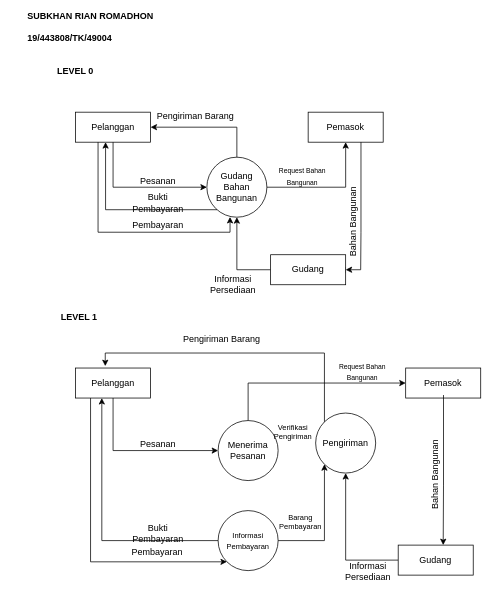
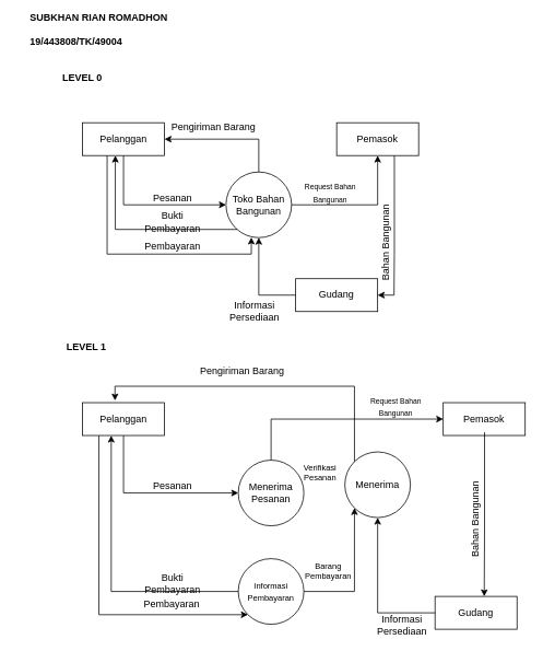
  <mxCell id="0" />
  <mxCell id="1" parent="0" />
  <mxCell id="2" value="" style="group" vertex="1" connectable="0" parent="1"><mxGeometry x="275" y="209" width="80" height="80" as="geometry" /></mxCell>
  <mxCell id="3" value="" style="ellipse;whiteSpace=wrap;html=1;aspect=fixed;" vertex="1" parent="2"><mxGeometry width="80" height="80" as="geometry" /></mxCell>
- <mxCell id="4" value="Gudang Bahan Bangunan " style="text;html=1;strokeColor=none;fillColor=none;align=center;verticalAlign=middle;whiteSpace=wrap;rounded=0;" vertex="1" parent="2"><mxGeometry y="20" width="80" height="40" as="geometry" /></mxCell>
+ <mxCell id="4" value="Toko Bahan Bangunan " style="text;html=1;strokeColor=none;fillColor=none;align=center;verticalAlign=middle;whiteSpace=wrap;rounded=0;" vertex="1" parent="2"><mxGeometry y="20" width="80" height="40" as="geometry" /></mxCell>
  <mxCell id="5" value="&lt;b&gt;LEVEL 0&lt;/b&gt;" style="text;html=1;strokeColor=none;fillColor=none;align=center;verticalAlign=middle;whiteSpace=wrap;rounded=0;" vertex="1" parent="1"><mxGeometry x="70" y="80" width="60" height="30" as="geometry" /></mxCell>
  <mxCell id="6" value="" style="group" vertex="1" connectable="0" parent="1"><mxGeometry x="410" y="149" width="100" height="40" as="geometry" /></mxCell>
  <mxCell id="7" value="" style="rounded=0;whiteSpace=wrap;html=1;" vertex="1" parent="6"><mxGeometry width="100" height="40" as="geometry" /></mxCell>
  <mxCell id="8" value="Pemasok" style="text;html=1;strokeColor=none;fillColor=none;align=center;verticalAlign=middle;whiteSpace=wrap;rounded=0;" vertex="1" parent="6"><mxGeometry x="20" y="5" width="60" height="30" as="geometry" /></mxCell>
  <mxCell id="9" value="" style="group" vertex="1" connectable="0" parent="1"><mxGeometry x="100" y="149" width="100" height="40" as="geometry" /></mxCell>
  <mxCell id="10" value="" style="rounded=0;whiteSpace=wrap;html=1;" vertex="1" parent="9"><mxGeometry width="100" height="40" as="geometry" /></mxCell>
  <mxCell id="11" value="Pelanggan" style="text;html=1;strokeColor=none;fillColor=none;align=center;verticalAlign=middle;whiteSpace=wrap;rounded=0;" vertex="1" parent="9"><mxGeometry x="20" y="5" width="60" height="30" as="geometry" /></mxCell>
  <mxCell id="12" value="&lt;div&gt;&lt;b&gt;SUBKHAN RIAN ROMADHON&lt;br&gt;&lt;/b&gt;&lt;/div&gt;&lt;div&gt;&lt;br&gt;&lt;/div&gt;&lt;div align=&quot;left&quot;&gt;&lt;b&gt;19/443808/TK/49004&lt;/b&gt;&lt;br&gt;&lt;/div&gt;" style="text;html=1;strokeColor=none;fillColor=none;align=center;verticalAlign=middle;whiteSpace=wrap;rounded=0;" vertex="1" parent="1"><mxGeometry x="20" y="20" width="200" height="30" as="geometry" /></mxCell>
  <mxCell id="13" style="edgeStyle=orthogonalEdgeStyle;rounded=0;orthogonalLoop=1;jettySize=auto;html=1;entryX=0;entryY=0.5;entryDx=0;entryDy=0;" edge="1" parent="1" target="4"><mxGeometry relative="1" as="geometry"><mxPoint x="150" y="189" as="sourcePoint" /><Array as="points"><mxPoint x="150" y="249" /></Array></mxGeometry></mxCell>
  <mxCell id="14" value="Pesanan" style="text;html=1;strokeColor=none;fillColor=none;align=center;verticalAlign=middle;whiteSpace=wrap;rounded=0;" vertex="1" parent="1"><mxGeometry x="180" y="226" width="60" height="30" as="geometry" /></mxCell>
  <mxCell id="15" style="edgeStyle=orthogonalEdgeStyle;rounded=0;orthogonalLoop=1;jettySize=auto;html=1;" edge="1" parent="1" source="3" target="10"><mxGeometry relative="1" as="geometry"><Array as="points"><mxPoint x="140" y="279" /></Array></mxGeometry></mxCell>
  <mxCell id="16" value="Bukti Pembayaran" style="text;html=1;strokeColor=none;fillColor=none;align=center;verticalAlign=middle;whiteSpace=wrap;rounded=0;" vertex="1" parent="1"><mxGeometry x="160" y="255" width="100" height="30" as="geometry" /></mxCell>
  <mxCell id="17" style="edgeStyle=orthogonalEdgeStyle;rounded=0;orthogonalLoop=1;jettySize=auto;html=1;entryX=0.386;entryY=0.996;entryDx=0;entryDy=0;entryPerimeter=0;" edge="1" parent="1" source="10" target="3"><mxGeometry relative="1" as="geometry"><Array as="points"><mxPoint x="130" y="309" /><mxPoint x="306" y="309" /></Array></mxGeometry></mxCell>
  <mxCell id="18" value="Pembayaran" style="text;html=1;strokeColor=none;fillColor=none;align=center;verticalAlign=middle;whiteSpace=wrap;rounded=0;" vertex="1" parent="1"><mxGeometry x="160" y="285" width="100" height="30" as="geometry" /></mxCell>
  <mxCell id="19" style="edgeStyle=orthogonalEdgeStyle;rounded=0;orthogonalLoop=1;jettySize=auto;html=1;entryX=1;entryY=0.5;entryDx=0;entryDy=0;" edge="1" parent="1" source="3" target="10"><mxGeometry relative="1" as="geometry"><Array as="points"><mxPoint x="315" y="169" /></Array></mxGeometry></mxCell>
  <mxCell id="20" value="Pengiriman Barang" style="text;html=1;strokeColor=none;fillColor=none;align=center;verticalAlign=middle;whiteSpace=wrap;rounded=0;" vertex="1" parent="1"><mxGeometry x="200" y="139" width="120" height="30" as="geometry" /></mxCell>
  <mxCell id="21" style="edgeStyle=orthogonalEdgeStyle;rounded=0;orthogonalLoop=1;jettySize=auto;html=1;" edge="1" parent="1" source="4"><mxGeometry relative="1" as="geometry"><mxPoint x="460" y="189" as="targetPoint" /><Array as="points"><mxPoint x="460" y="249" /><mxPoint x="460" y="189" /></Array></mxGeometry></mxCell>
  <mxCell id="22" value="&lt;div&gt;&lt;font style=&quot;font-size: 9px&quot;&gt;Request Bahan &lt;br&gt;&lt;/font&gt;&lt;/div&gt;&lt;div&gt;&lt;font style=&quot;font-size: 9px&quot;&gt;Bangunan&lt;/font&gt;&lt;/div&gt;" style="text;html=1;strokeColor=none;fillColor=none;align=center;verticalAlign=middle;whiteSpace=wrap;rounded=0;" vertex="1" parent="1"><mxGeometry x="340" y="219" width="125" height="30" as="geometry" /></mxCell>
  <mxCell id="23" style="edgeStyle=orthogonalEdgeStyle;rounded=0;orthogonalLoop=1;jettySize=auto;html=1;fontSize=11;entryX=1;entryY=0.5;entryDx=0;entryDy=0;exitX=0.704;exitY=1;exitDx=0;exitDy=0;exitPerimeter=0;" edge="1" parent="1" source="7" target="28"><mxGeometry relative="1" as="geometry"><mxPoint x="480" y="199" as="sourcePoint" /><mxPoint x="330" y="289" as="targetPoint" /><Array as="points"><mxPoint x="480" y="309" /><mxPoint x="480" y="359" /></Array></mxGeometry></mxCell>
  <mxCell id="24" value="Bahan Bangunan " style="text;html=1;strokeColor=none;fillColor=none;align=center;verticalAlign=middle;whiteSpace=wrap;rounded=0;rotation=-90;" vertex="1" parent="1"><mxGeometry x="420" y="285" width="100" height="20" as="geometry" /></mxCell>
  <mxCell id="25" value="" style="group" vertex="1" connectable="0" parent="1"><mxGeometry x="390" y="339" width="100" height="40" as="geometry" /></mxCell>
  <mxCell id="26" value="Gudang" style="text;html=1;strokeColor=none;fillColor=none;align=center;verticalAlign=middle;whiteSpace=wrap;rounded=0;" vertex="1" parent="25"><mxGeometry x="20" y="5" width="60" height="30" as="geometry" /></mxCell>
  <mxCell id="27" style="edgeStyle=orthogonalEdgeStyle;rounded=0;orthogonalLoop=1;jettySize=auto;html=1;entryX=0.5;entryY=1;entryDx=0;entryDy=0;fontSize=9;" edge="1" parent="1" source="28" target="3"><mxGeometry relative="1" as="geometry" /></mxCell>
  <mxCell id="28" value="Gudang" style="rounded=0;whiteSpace=wrap;html=1;" vertex="1" parent="1"><mxGeometry x="360" y="339" width="100" height="40" as="geometry" /></mxCell>
  <mxCell id="29" value="Informasi Persediaan" style="text;html=1;strokeColor=none;fillColor=none;align=center;verticalAlign=middle;whiteSpace=wrap;rounded=0;rotation=0;" vertex="1" parent="1"><mxGeometry x="260" y="369" width="100" height="20" as="geometry" /></mxCell>
  <mxCell id="30" value="&lt;b&gt;LEVEL 1&lt;br&gt;&lt;/b&gt;" style="text;html=1;strokeColor=none;fillColor=none;align=center;verticalAlign=middle;whiteSpace=wrap;rounded=0;" vertex="1" parent="1"><mxGeometry x="75" y="407" width="60" height="30" as="geometry" /></mxCell>
  <mxCell id="31" value="" style="group" vertex="1" connectable="0" parent="1"><mxGeometry x="290" y="560" width="80" height="80" as="geometry" /></mxCell>
  <mxCell id="32" value="" style="ellipse;whiteSpace=wrap;html=1;aspect=fixed;" vertex="1" parent="31"><mxGeometry width="80" height="80" as="geometry" /></mxCell>
  <mxCell id="33" value="Menerima Pesanan" style="text;html=1;strokeColor=none;fillColor=none;align=center;verticalAlign=middle;whiteSpace=wrap;rounded=0;" vertex="1" parent="31"><mxGeometry y="20" width="80" height="40" as="geometry" /></mxCell>
  <mxCell id="34" value="" style="group" vertex="1" connectable="0" parent="1"><mxGeometry x="100" y="490" width="100" height="40" as="geometry" /></mxCell>
  <mxCell id="35" value="" style="rounded=0;whiteSpace=wrap;html=1;" vertex="1" parent="34"><mxGeometry width="100" height="40" as="geometry" /></mxCell>
  <mxCell id="36" value="Pelanggan" style="text;html=1;strokeColor=none;fillColor=none;align=center;verticalAlign=middle;whiteSpace=wrap;rounded=0;" vertex="1" parent="34"><mxGeometry x="20" y="5" width="60" height="30" as="geometry" /></mxCell>
  <mxCell id="37" style="edgeStyle=orthogonalEdgeStyle;rounded=0;orthogonalLoop=1;jettySize=auto;html=1;entryX=0;entryY=0.5;entryDx=0;entryDy=0;exitX=0.5;exitY=1;exitDx=0;exitDy=0;" edge="1" parent="1" source="35" target="33"><mxGeometry relative="1" as="geometry"><mxPoint x="57.5" y="540" as="sourcePoint" /><mxPoint x="182.5" y="600" as="targetPoint" /><Array as="points"><mxPoint x="150" y="600" /></Array></mxGeometry></mxCell>
  <mxCell id="38" value="Pesanan" style="text;html=1;strokeColor=none;fillColor=none;align=center;verticalAlign=middle;whiteSpace=wrap;rounded=0;" vertex="1" parent="1"><mxGeometry x="180" y="577" width="60" height="30" as="geometry" /></mxCell>
  <mxCell id="39" value="" style="group" vertex="1" connectable="0" parent="1"><mxGeometry x="250" y="670" width="80" height="80" as="geometry" /></mxCell>
  <mxCell id="40" value="" style="group" vertex="1" connectable="0" parent="39"><mxGeometry x="40" y="10" width="80" height="80" as="geometry" /></mxCell>
  <mxCell id="41" value="" style="ellipse;whiteSpace=wrap;html=1;aspect=fixed;" vertex="1" parent="40"><mxGeometry width="80" height="80" as="geometry" /></mxCell>
  <mxCell id="42" value="&lt;font style=&quot;font-size: 10px&quot;&gt;Informasi Pembayaran&lt;/font&gt;" style="text;html=1;strokeColor=none;fillColor=none;align=center;verticalAlign=middle;whiteSpace=wrap;rounded=0;" vertex="1" parent="40"><mxGeometry y="20" width="80" height="40" as="geometry" /></mxCell>
  <mxCell id="43" style="edgeStyle=orthogonalEdgeStyle;rounded=0;orthogonalLoop=1;jettySize=auto;html=1;" edge="1" parent="1"><mxGeometry relative="1" as="geometry"><mxPoint x="290" y="720" as="sourcePoint" /><mxPoint x="135" y="530" as="targetPoint" /><Array as="points"><mxPoint x="135" y="720" /></Array></mxGeometry></mxCell>
  <mxCell id="44" value="Bukti Pembayaran" style="text;html=1;strokeColor=none;fillColor=none;align=center;verticalAlign=middle;whiteSpace=wrap;rounded=0;" vertex="1" parent="1"><mxGeometry x="160" y="696" width="100" height="30" as="geometry" /></mxCell>
  <mxCell id="45" style="edgeStyle=orthogonalEdgeStyle;rounded=0;orthogonalLoop=1;jettySize=auto;html=1;entryX=0;entryY=1;entryDx=0;entryDy=0;fontSize=10;" edge="1" parent="1" source="35" target="41"><mxGeometry relative="1" as="geometry"><Array as="points"><mxPoint x="120" y="748" /></Array></mxGeometry></mxCell>
  <mxCell id="46" value="Pembayaran" style="text;html=1;strokeColor=none;fillColor=none;align=center;verticalAlign=middle;whiteSpace=wrap;rounded=0;" vertex="1" parent="1"><mxGeometry x="159" y="721" width="100" height="30" as="geometry" /></mxCell>
  <mxCell id="47" value="" style="group" vertex="1" connectable="0" parent="1"><mxGeometry x="420" y="550" width="80" height="80" as="geometry" /></mxCell>
  <mxCell id="48" value="" style="ellipse;whiteSpace=wrap;html=1;aspect=fixed;" vertex="1" parent="47"><mxGeometry width="80" height="80" as="geometry" /></mxCell>
- <mxCell id="49" value="Pengiriman" style="text;html=1;strokeColor=none;fillColor=none;align=center;verticalAlign=middle;whiteSpace=wrap;rounded=0;" vertex="1" parent="47"><mxGeometry y="20" width="80" height="40" as="geometry" /></mxCell>
+ <mxCell id="49" value="Menerima" style="text;html=1;strokeColor=none;fillColor=none;align=center;verticalAlign=middle;whiteSpace=wrap;rounded=0;" vertex="1" parent="47"><mxGeometry y="20" width="80" height="40" as="geometry" /></mxCell>
  <mxCell id="50" value="" style="group" vertex="1" connectable="0" parent="1"><mxGeometry x="540" y="490" width="100" height="40" as="geometry" /></mxCell>
  <mxCell id="51" value="" style="rounded=0;whiteSpace=wrap;html=1;" vertex="1" parent="50"><mxGeometry width="100" height="40" as="geometry" /></mxCell>
  <mxCell id="52" value="Pemasok" style="text;html=1;strokeColor=none;fillColor=none;align=center;verticalAlign=middle;whiteSpace=wrap;rounded=0;" vertex="1" parent="50"><mxGeometry x="20" y="5" width="60" height="30" as="geometry" /></mxCell>
  <mxCell id="53" style="edgeStyle=orthogonalEdgeStyle;rounded=0;orthogonalLoop=1;jettySize=auto;html=1;entryX=0.5;entryY=1;entryDx=0;entryDy=0;fontSize=10;" edge="1" parent="1" source="54" target="48"><mxGeometry relative="1" as="geometry" /></mxCell>
  <mxCell id="54" value="Gudang" style="rounded=0;whiteSpace=wrap;html=1;" vertex="1" parent="1"><mxGeometry x="530" y="726" width="100" height="40" as="geometry" /></mxCell>
  <mxCell id="55" value="Informasi Persediaan" style="text;html=1;strokeColor=none;fillColor=none;align=center;verticalAlign=middle;whiteSpace=wrap;rounded=0;rotation=0;" vertex="1" parent="1"><mxGeometry x="440" y="751" width="100" height="20" as="geometry" /></mxCell>
  <mxCell id="56" style="edgeStyle=orthogonalEdgeStyle;rounded=0;orthogonalLoop=1;jettySize=auto;html=1;fontSize=11;exitX=0.704;exitY=1;exitDx=0;exitDy=0;exitPerimeter=0;" edge="1" parent="1"><mxGeometry relative="1" as="geometry"><mxPoint x="590.4" y="526" as="sourcePoint" /><mxPoint x="590" y="726" as="targetPoint" /><Array as="points"><mxPoint x="590" y="646" /><mxPoint x="590" y="726" /></Array></mxGeometry></mxCell>
  <mxCell id="57" value="Bahan Bangunan " style="text;html=1;strokeColor=none;fillColor=none;align=center;verticalAlign=middle;whiteSpace=wrap;rounded=0;rotation=-90;" vertex="1" parent="1"><mxGeometry x="530" y="622" width="100" height="20" as="geometry" /></mxCell>
  <mxCell id="58" style="edgeStyle=orthogonalEdgeStyle;rounded=0;orthogonalLoop=1;jettySize=auto;html=1;entryX=0;entryY=0.5;entryDx=0;entryDy=0;exitX=0.5;exitY=0;exitDx=0;exitDy=0;" edge="1" parent="1" source="32" target="51"><mxGeometry relative="1" as="geometry"><mxPoint x="450" y="469.97" as="targetPoint" /><mxPoint x="345" y="530" as="sourcePoint" /><Array as="points"><mxPoint x="330" y="510" /></Array></mxGeometry></mxCell>
  <mxCell id="59" value="&lt;div&gt;&lt;font style=&quot;font-size: 9px&quot;&gt;Request Bahan &lt;br&gt;&lt;/font&gt;&lt;/div&gt;&lt;div&gt;&lt;font style=&quot;font-size: 9px&quot;&gt;Bangunan&lt;/font&gt;&lt;/div&gt;" style="text;html=1;strokeColor=none;fillColor=none;align=center;verticalAlign=middle;whiteSpace=wrap;rounded=0;" vertex="1" parent="1"><mxGeometry x="420" y="480" width="125" height="30" as="geometry" /></mxCell>
  <mxCell id="60" style="edgeStyle=orthogonalEdgeStyle;rounded=0;orthogonalLoop=1;jettySize=auto;html=1;entryX=0.396;entryY=-0.064;entryDx=0;entryDy=0;exitX=0;exitY=0;exitDx=0;exitDy=0;entryPerimeter=0;" edge="1" parent="1" source="48" target="35"><mxGeometry relative="1" as="geometry"><mxPoint x="457.5" y="550" as="sourcePoint" /><mxPoint x="342.5" y="510" as="targetPoint" /><Array as="points"><mxPoint x="432" y="470" /><mxPoint x="140" y="470" /></Array></mxGeometry></mxCell>
  <mxCell id="61" value="Pengiriman Barang" style="text;html=1;strokeColor=none;fillColor=none;align=center;verticalAlign=middle;whiteSpace=wrap;rounded=0;" vertex="1" parent="1"><mxGeometry x="235" y="437" width="120" height="30" as="geometry" /></mxCell>
- <mxCell id="62" value="Verifikasi Pengiriman" style="text;html=1;strokeColor=none;fillColor=none;align=center;verticalAlign=middle;whiteSpace=wrap;rounded=0;fontSize=10;" vertex="1" parent="1"><mxGeometry x="360" y="560" width="60" height="30" as="geometry" /></mxCell>
+ <mxCell id="62" value="Verifikasi Pesanan" style="text;html=1;strokeColor=none;fillColor=none;align=center;verticalAlign=middle;whiteSpace=wrap;rounded=0;fontSize=10;" vertex="1" parent="1"><mxGeometry x="360" y="560" width="60" height="30" as="geometry" /></mxCell>
  <mxCell id="63" style="edgeStyle=orthogonalEdgeStyle;rounded=0;orthogonalLoop=1;jettySize=auto;html=1;entryX=0;entryY=1;entryDx=0;entryDy=0;fontSize=10;" edge="1" parent="1" source="42" target="48"><mxGeometry relative="1" as="geometry" /></mxCell>
  <mxCell id="64" value="Barang Pembayaran" style="text;html=1;strokeColor=none;fillColor=none;align=center;verticalAlign=middle;whiteSpace=wrap;rounded=0;fontSize=10;" vertex="1" parent="1"><mxGeometry x="370" y="680" width="60" height="30" as="geometry" /></mxCell>
